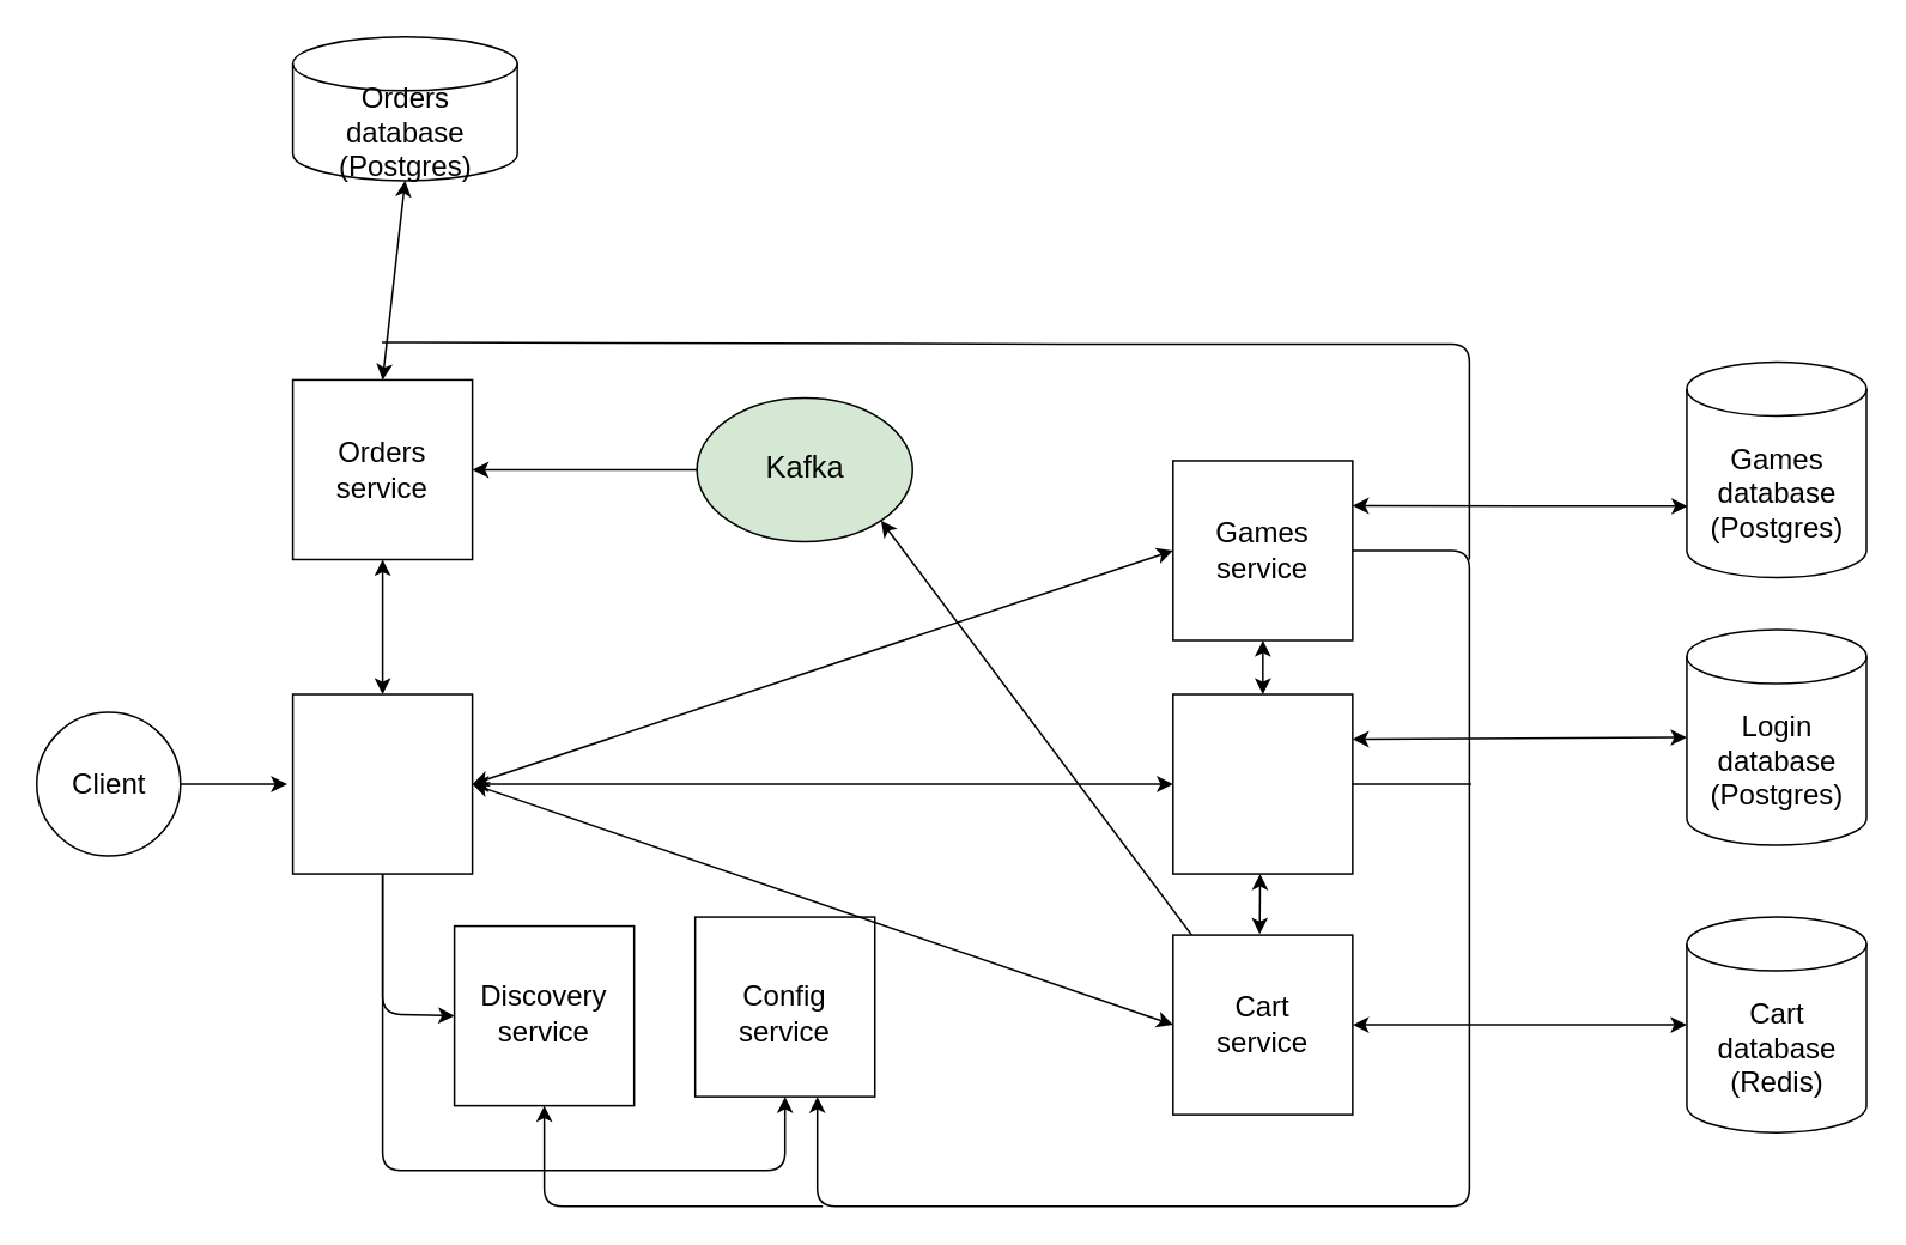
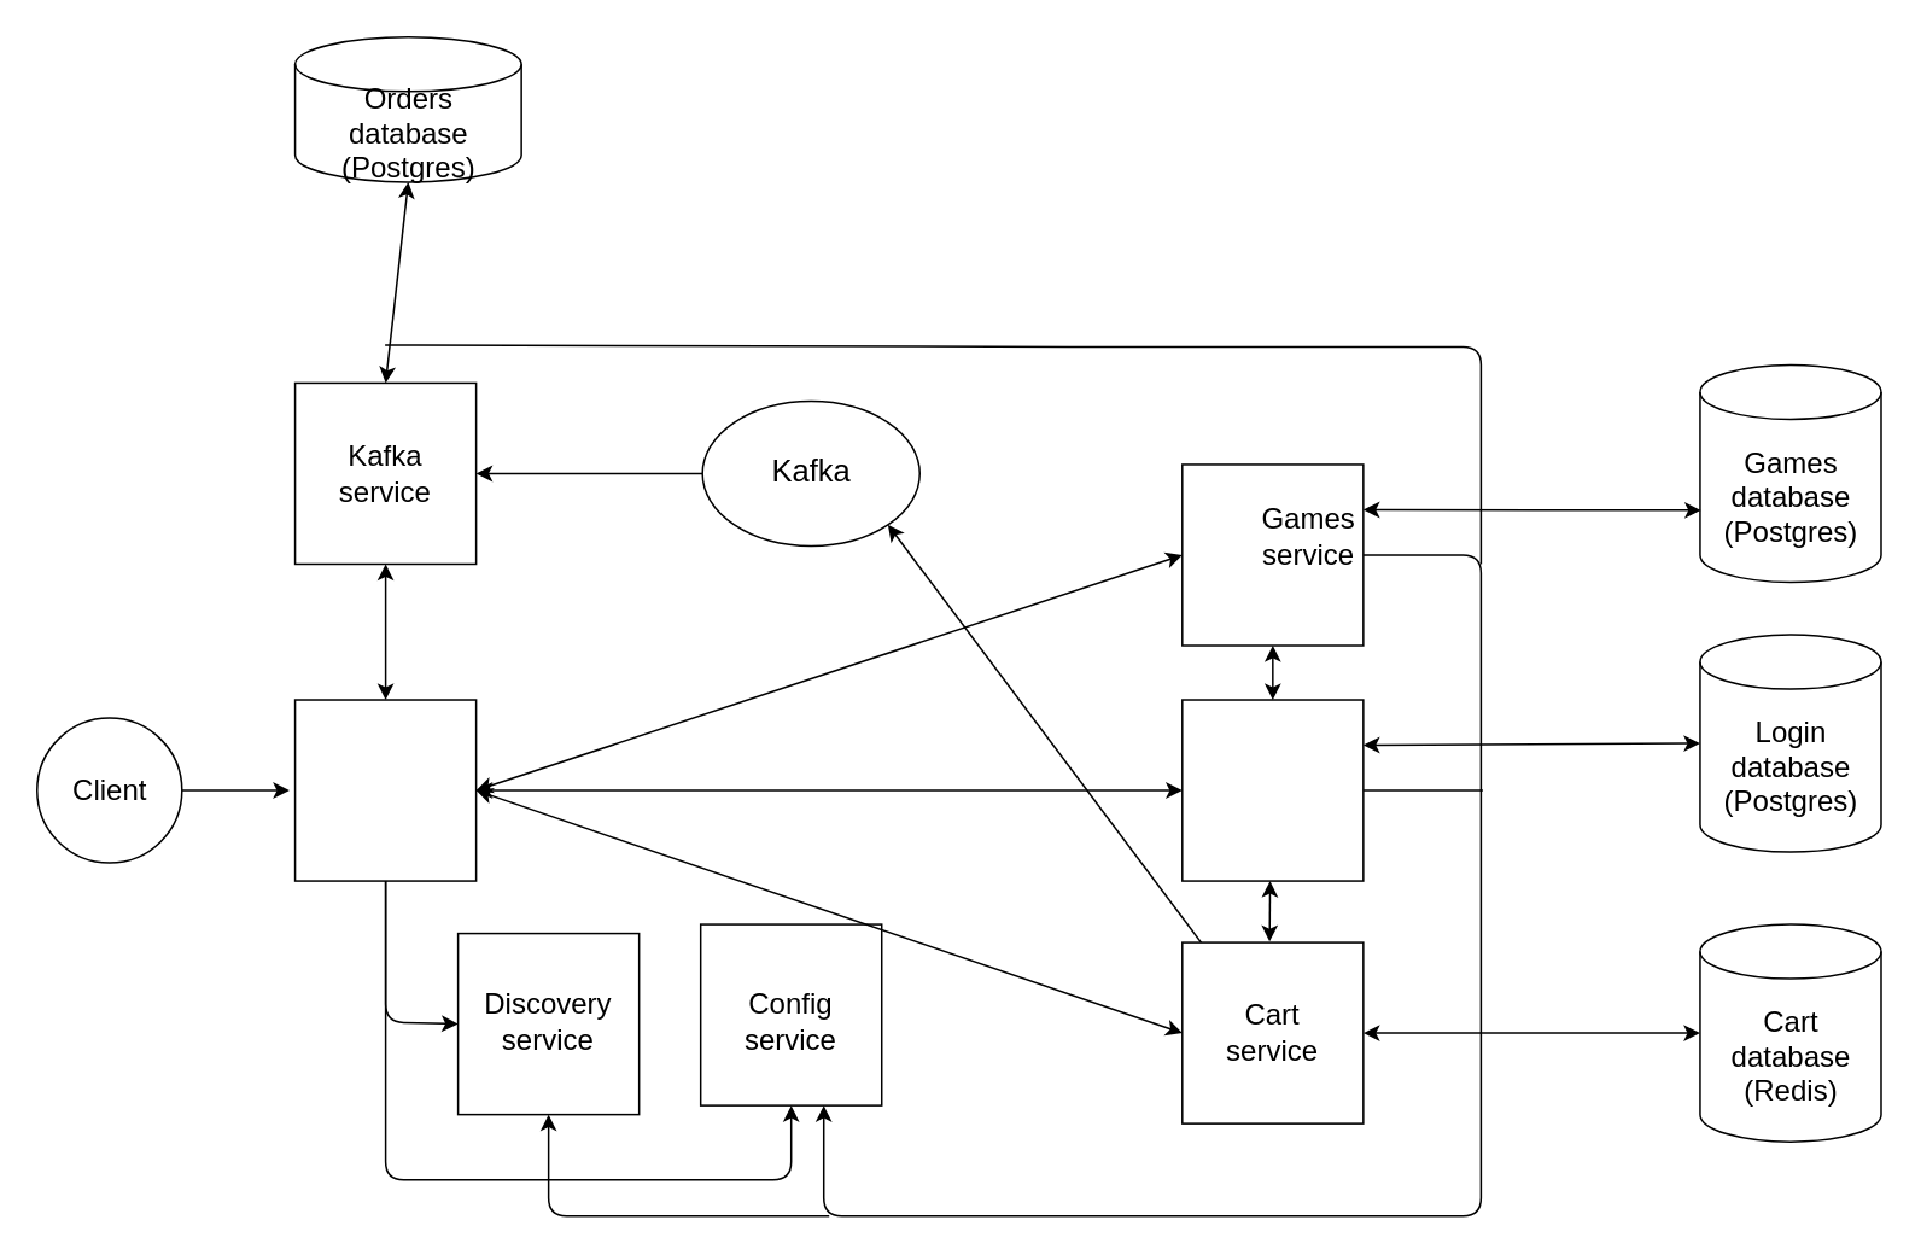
  <mxCell id="0" />
  <mxCell id="1" parent="0" />
  <mxCell id="2" value="" style="whiteSpace=wrap;html=1;aspect=fixed;strokeWidth=1;" parent="1" vertex="1"><mxGeometry x="162.5" y="386" width="100" height="100" as="geometry" /></mxCell>
  <mxCell id="3" value="" style="whiteSpace=wrap;html=1;aspect=fixed;strokeWidth=1;" parent="1" vertex="1"><mxGeometry x="652.5" y="256" width="100" height="100" as="geometry" /></mxCell>
- <mxCell id="4" value="&lt;div style=&quot;font-size: 16px;&quot;&gt;&lt;font style=&quot;font-size: 16px;&quot;&gt;Games&lt;br&gt;&lt;/font&gt;&lt;/div&gt;&lt;div style=&quot;font-size: 16px;&quot;&gt;&lt;font style=&quot;font-size: 16px;&quot;&gt;service&lt;br&gt;&lt;/font&gt;&lt;/div&gt;" style="text;html=1;align=center;verticalAlign=middle;whiteSpace=wrap;rounded=0;strokeWidth=1;" parent="1" vertex="1"><mxGeometry x="675" y="288.5" width="55" height="35" as="geometry" /></mxCell>
+ <mxCell id="4" value="&lt;div style=&quot;font-size: 16px;&quot;&gt;&lt;font style=&quot;font-size: 16px;&quot;&gt;Games&lt;br&gt;&lt;/font&gt;&lt;/div&gt;&lt;div style=&quot;font-size: 16px;&quot;&gt;&lt;font style=&quot;font-size: 16px;&quot;&gt;service&lt;br&gt;&lt;/font&gt;&lt;/div&gt;" style="text;html=1;align=center;verticalAlign=middle;whiteSpace=wrap;rounded=0;strokeWidth=1;" parent="1" vertex="1"><mxGeometry x="695" y="278.5" width="55" height="35" as="geometry" /></mxCell>
  <mxCell id="5" value="" style="whiteSpace=wrap;html=1;aspect=fixed;strokeWidth=1;" parent="1" vertex="1"><mxGeometry x="652.5" y="386" width="100" height="100" as="geometry" /></mxCell>
  <mxCell id="6" value="" style="whiteSpace=wrap;html=1;aspect=fixed;strokeWidth=1;" parent="1" vertex="1"><mxGeometry x="252.5" y="515" width="100" height="100" as="geometry" /></mxCell>
  <mxCell id="7" value="&lt;font style=&quot;font-size: 16px;&quot;&gt;Discovery service&lt;br&gt;&lt;/font&gt;" style="text;html=1;align=center;verticalAlign=middle;whiteSpace=wrap;rounded=0;strokeWidth=1;fontSize=16;" parent="1" vertex="1"><mxGeometry x="275" y="546" width="55" height="35" as="geometry" /></mxCell>
  <mxCell id="8" value="" style="endArrow=classic;html=1;entryX=1;entryY=1;entryDx=0;entryDy=0;strokeWidth=1;exitX=0.108;exitY=0.005;exitDx=0;exitDy=0;exitPerimeter=0;" parent="1" source="25" edge="1"><mxGeometry width="50" height="50" relative="1" as="geometry"><mxPoint x="650" y="530" as="sourcePoint" /><mxPoint x="489.926" y="289.284" as="targetPoint" /></mxGeometry></mxCell>
  <mxCell id="9" value="" style="whiteSpace=wrap;html=1;aspect=fixed;strokeWidth=1;" parent="1" vertex="1"><mxGeometry x="386.5" y="510" width="100" height="100" as="geometry" /></mxCell>
  <mxCell id="10" value="&lt;div&gt;&lt;font style=&quot;font-size: 16px;&quot;&gt;Config&lt;/font&gt;&lt;/div&gt;&lt;div&gt;&lt;font style=&quot;font-size: 16px;&quot;&gt;service&lt;/font&gt;&lt;/div&gt;" style="text;html=1;align=center;verticalAlign=middle;whiteSpace=wrap;rounded=0;strokeWidth=1;fontSize=16;" parent="1" vertex="1"><mxGeometry x="409" y="546" width="55" height="35" as="geometry" /></mxCell>
  <mxCell id="11" value="" style="endArrow=classic;html=1;exitX=0.5;exitY=1;exitDx=0;exitDy=0;entryX=0;entryY=0.5;entryDx=0;entryDy=0;strokeWidth=1;" parent="1" source="2" target="6" edge="1"><mxGeometry width="50" height="50" relative="1" as="geometry"><mxPoint x="437.5" y="421" as="sourcePoint" /><mxPoint x="212.5" y="581" as="targetPoint" /><Array as="points"><mxPoint x="212.5" y="564" /></Array></mxGeometry></mxCell>
  <mxCell id="12" value="" style="endArrow=classic;html=1;entryX=0.5;entryY=1;entryDx=0;entryDy=0;exitX=0.5;exitY=1;exitDx=0;exitDy=0;strokeWidth=1;" parent="1" source="2" target="9" edge="1"><mxGeometry width="50" height="50" relative="1" as="geometry"><mxPoint x="217.5" y="481" as="sourcePoint" /><mxPoint x="437.5" y="651" as="targetPoint" /><Array as="points"><mxPoint x="212.5" y="651" /><mxPoint x="436.5" y="651" /></Array></mxGeometry></mxCell>
  <mxCell id="13" value="" style="endArrow=classic;html=1;exitX=1;exitY=0.5;exitDx=0;exitDy=0;strokeWidth=1;" parent="1" source="3" edge="1"><mxGeometry width="50" height="50" relative="1" as="geometry"><mxPoint x="757.5" y="341" as="sourcePoint" /><mxPoint x="454.5" y="610" as="targetPoint" /><Array as="points"><mxPoint x="817.5" y="306" /><mxPoint x="817.5" y="671" /><mxPoint x="454.5" y="671" /></Array></mxGeometry></mxCell>
  <mxCell id="14" value="" style="endArrow=none;html=1;exitX=1;exitY=0.5;exitDx=0;exitDy=0;strokeWidth=1;" parent="1" source="5" edge="1"><mxGeometry width="50" height="50" relative="1" as="geometry"><mxPoint x="747.5" y="453.5" as="sourcePoint" /><mxPoint x="818.5" y="436" as="targetPoint" /></mxGeometry></mxCell>
  <mxCell id="15" value="" style="endArrow=classic;html=1;entryX=0.5;entryY=1;entryDx=0;entryDy=0;strokeWidth=1;" parent="1" target="6" edge="1"><mxGeometry width="50" height="50" relative="1" as="geometry"><mxPoint x="457.5" y="671" as="sourcePoint" /><mxPoint x="297.5" y="671" as="targetPoint" /><Array as="points"><mxPoint x="302.5" y="671" /></Array></mxGeometry></mxCell>
  <mxCell id="16" value="" style="endArrow=none;html=1;strokeWidth=1;" parent="1" edge="1"><mxGeometry width="50" height="50" relative="1" as="geometry"><mxPoint x="220" y="190" as="sourcePoint" /><mxPoint x="817.5" y="311" as="targetPoint" /><Array as="points"><mxPoint x="210" y="190" /><mxPoint x="220" y="190" /><mxPoint x="600" y="191" /><mxPoint x="817.5" y="191" /></Array></mxGeometry></mxCell>
  <mxCell id="17" value="&lt;div style=&quot;font-size: 16px;&quot;&gt;&lt;font style=&quot;font-size: 16px;&quot;&gt;Login &lt;br&gt;&lt;/font&gt;&lt;/div&gt;&lt;div style=&quot;font-size: 16px;&quot;&gt;&lt;font style=&quot;font-size: 16px;&quot;&gt;database&lt;/font&gt;&lt;/div&gt;&lt;font style=&quot;font-size: 16px;&quot;&gt;(Postgres)&lt;/font&gt;" style="shape=cylinder3;whiteSpace=wrap;html=1;boundedLbl=1;backgroundOutline=1;size=15;strokeWidth=1;" parent="1" vertex="1"><mxGeometry x="938.5" y="350" width="100" height="120" as="geometry" /></mxCell>
  <mxCell id="18" value="" style="endArrow=classic;startArrow=classic;html=1;exitX=1;exitY=0.25;exitDx=0;exitDy=0;entryX=0;entryY=0.5;entryDx=0;entryDy=0;entryPerimeter=0;strokeWidth=1;" parent="1" source="5" target="17" edge="1"><mxGeometry width="50" height="50" relative="1" as="geometry"><mxPoint x="977.5" y="496" as="sourcePoint" /><mxPoint x="867.5" y="411" as="targetPoint" /></mxGeometry></mxCell>
  <mxCell id="19" style="edgeStyle=orthogonalEdgeStyle;rounded=0;orthogonalLoop=1;jettySize=auto;html=1;exitX=1;exitY=0.5;exitDx=0;exitDy=0;entryX=-0.031;entryY=0.5;entryDx=0;entryDy=0;entryPerimeter=0;fontSize=16;strokeWidth=1;" parent="1" source="20" target="2" edge="1"><mxGeometry relative="1" as="geometry" /></mxCell>
  <mxCell id="20" value="" style="ellipse;whiteSpace=wrap;html=1;aspect=fixed;fontSize=16;strokeWidth=1;" parent="1" vertex="1"><mxGeometry x="20" y="396" width="80" height="80" as="geometry" /></mxCell>
  <mxCell id="21" value="&lt;font style=&quot;font-size: 16px;&quot;&gt;Client&lt;/font&gt;" style="text;html=1;align=center;verticalAlign=middle;whiteSpace=wrap;rounded=0;strokeWidth=1;" parent="1" vertex="1"><mxGeometry x="32.5" y="418.5" width="55" height="35" as="geometry" /></mxCell>
  <mxCell id="22" value="&lt;div style=&quot;font-size: 16px;&quot;&gt;&lt;font style=&quot;font-size: 16px;&quot;&gt;Games &lt;br&gt;&lt;/font&gt;&lt;/div&gt;&lt;div style=&quot;font-size: 16px;&quot;&gt;&lt;font style=&quot;font-size: 16px;&quot;&gt;database&lt;/font&gt;&lt;/div&gt;&lt;div style=&quot;font-size: 16px;&quot;&gt;&lt;font style=&quot;font-size: 16px;&quot;&gt;(Postgres)&lt;br&gt;&lt;/font&gt;&lt;/div&gt;" style="shape=cylinder3;whiteSpace=wrap;html=1;boundedLbl=1;backgroundOutline=1;size=15;strokeWidth=1;" parent="1" vertex="1"><mxGeometry x="938.5" y="201" width="100" height="120" as="geometry" /></mxCell>
  <mxCell id="23" value="&amp;nbsp;" style="text;whiteSpace=wrap;html=1;fontSize=16;" parent="1" vertex="1"><mxGeometry x="948.5" y="360" width="30" height="30" as="geometry" /></mxCell>
  <mxCell id="24" value="" style="endArrow=classic;startArrow=classic;html=1;rounded=0;fontSize=16;strokeColor=default;strokeWidth=1;exitX=1;exitY=0.25;exitDx=0;exitDy=0;entryX=0.005;entryY=0.669;entryDx=0;entryDy=0;entryPerimeter=0;" parent="1" source="3" target="22" edge="1"><mxGeometry width="50" height="50" relative="1" as="geometry"><mxPoint x="838.5" y="380" as="sourcePoint" /><mxPoint x="888.5" y="330" as="targetPoint" /></mxGeometry></mxCell>
  <mxCell id="25" value="" style="whiteSpace=wrap;html=1;aspect=fixed;strokeWidth=1;" parent="1" vertex="1"><mxGeometry x="652.5" y="520" width="100" height="100" as="geometry" /></mxCell>
  <mxCell id="26" value="" style="whiteSpace=wrap;html=1;aspect=fixed;strokeWidth=1;" parent="1" vertex="1"><mxGeometry x="162.5" y="211" width="100" height="100" as="geometry" /></mxCell>
- <mxCell id="27" value="&lt;div&gt;&lt;font style=&quot;font-size: 16px;&quot;&gt;Orders&lt;/font&gt;&lt;/div&gt;&lt;div&gt;&lt;font style=&quot;font-size: 16px;&quot;&gt;service&lt;br&gt;&lt;/font&gt;&lt;/div&gt;" style="text;html=1;align=center;verticalAlign=middle;whiteSpace=wrap;rounded=0;strokeWidth=1;" parent="1" vertex="1"><mxGeometry x="185" y="243.5" width="55" height="35" as="geometry" /></mxCell>
- <mxCell id="28" value="&lt;font style=&quot;font-size: 17px&quot;&gt;Kafka&lt;/font&gt;" style="ellipse;whiteSpace=wrap;html=1;strokeWidth=1;fillColor=#d5e8d4;" parent="1" vertex="1"><mxGeometry x="387.5" y="221" width="120" height="80" as="geometry" /></mxCell>
+ <mxCell id="27" value="&lt;div&gt;&lt;font style=&quot;font-size: 16px;&quot;&gt;Kafka&lt;/font&gt;&lt;/div&gt;&lt;div&gt;&lt;font style=&quot;font-size: 16px;&quot;&gt;service&lt;br&gt;&lt;/font&gt;&lt;/div&gt;" style="text;html=1;align=center;verticalAlign=middle;whiteSpace=wrap;rounded=0;strokeWidth=1;" parent="1" vertex="1"><mxGeometry x="185" y="243.5" width="55" height="35" as="geometry" /></mxCell>
+ <mxCell id="28" value="&lt;font style=&quot;font-size: 17px&quot;&gt;Kafka&lt;/font&gt;" style="ellipse;whiteSpace=wrap;html=1;strokeWidth=1;" parent="1" vertex="1"><mxGeometry x="387.5" y="221" width="120" height="80" as="geometry" /></mxCell>
  <mxCell id="29" value="" style="endArrow=classic;html=1;exitX=0;exitY=0.5;exitDx=0;exitDy=0;entryX=1;entryY=0.5;entryDx=0;entryDy=0;strokeWidth=1;" parent="1" source="28" target="26" edge="1"><mxGeometry width="50" height="50" relative="1" as="geometry"><mxPoint x="317.5" y="281" as="sourcePoint" /><mxPoint x="367.5" y="231" as="targetPoint" /></mxGeometry></mxCell>
  <mxCell id="30" value="" style="endArrow=classic;startArrow=classic;html=1;exitX=1;exitY=0.5;exitDx=0;exitDy=0;entryX=0;entryY=0.5;entryDx=0;entryDy=0;entryPerimeter=0;strokeWidth=1;" parent="1" source="25" target="31" edge="1"><mxGeometry width="50" height="50" relative="1" as="geometry"><mxPoint x="752.5" y="593.5" as="sourcePoint" /><mxPoint x="938.5" y="592.5" as="targetPoint" /></mxGeometry></mxCell>
  <mxCell id="31" value="&lt;font style=&quot;font-size: 16px;&quot;&gt;Cart database&lt;/font&gt;&lt;div style=&quot;font-size: 16px;&quot;&gt;&lt;div style=&quot;font-size: 16px;&quot;&gt;&lt;font style=&quot;font-size: 16px;&quot;&gt;(Redis)&lt;br&gt;&lt;/font&gt;&lt;/div&gt;&lt;/div&gt;" style="shape=cylinder3;whiteSpace=wrap;html=1;boundedLbl=1;backgroundOutline=1;size=15;strokeWidth=1;" parent="1" vertex="1"><mxGeometry x="938.5" y="510" width="100" height="120" as="geometry" /></mxCell>
  <mxCell id="32" value="" style="endArrow=classic;startArrow=classic;html=1;strokeWidth=1;exitX=0.482;exitY=-0.005;exitDx=0;exitDy=0;exitPerimeter=0;" parent="1" source="25" edge="1"><mxGeometry width="50" height="50" relative="1" as="geometry"><mxPoint x="704" y="536" as="sourcePoint" /><mxPoint x="701" y="486" as="targetPoint" /><Array as="points" /></mxGeometry></mxCell>
  <mxCell id="33" value="&lt;div style=&quot;font-size: 16px;&quot;&gt;&lt;font style=&quot;font-size: 16px;&quot;&gt;Cart service&lt;br&gt;&lt;/font&gt;&lt;/div&gt;" style="text;html=1;align=center;verticalAlign=middle;whiteSpace=wrap;rounded=0;strokeWidth=1;" parent="1" vertex="1"><mxGeometry x="675" y="552.5" width="55" height="35" as="geometry" /></mxCell>
  <mxCell id="34" value="" style="endArrow=classic;startArrow=classic;html=1;strokeWidth=1;entryX=0.5;entryY=1;entryDx=0;entryDy=0;exitX=0.5;exitY=0;exitDx=0;exitDy=0;" parent="1" source="5" target="3" edge="1"><mxGeometry width="50" height="50" relative="1" as="geometry"><mxPoint x="703" y="390" as="sourcePoint" /><mxPoint x="711" y="496" as="targetPoint" /><Array as="points" /></mxGeometry></mxCell>
  <mxCell id="35" value="&lt;div style=&quot;font-size: 16px;&quot;&gt;&lt;font style=&quot;font-size: 16px;&quot;&gt;Orders&lt;br&gt;&lt;/font&gt;&lt;/div&gt;&lt;div style=&quot;font-size: 16px;&quot;&gt;&lt;font style=&quot;font-size: 16px;&quot;&gt;database&lt;/font&gt;&lt;/div&gt;&lt;div style=&quot;font-size: 16px;&quot;&gt;&lt;font style=&quot;font-size: 16px;&quot;&gt;(Postgres)&lt;br&gt;&lt;/font&gt;&lt;/div&gt;" style="shape=cylinder3;whiteSpace=wrap;html=1;boundedLbl=1;backgroundOutline=1;size=15;strokeWidth=1;" parent="1" vertex="1"><mxGeometry x="162.5" y="20" width="125" height="80" as="geometry" /></mxCell>
  <mxCell id="36" value="" style="endArrow=classic;startArrow=classic;html=1;exitX=0.5;exitY=1;exitDx=0;exitDy=0;entryX=0.5;entryY=0;entryDx=0;entryDy=0;strokeWidth=1;exitPerimeter=0;" parent="1" source="35" target="26" edge="1"><mxGeometry width="50" height="50" relative="1" as="geometry"><mxPoint x="762.5" y="580" as="sourcePoint" /><mxPoint x="948.5" y="580" as="targetPoint" /></mxGeometry></mxCell>
  <mxCell id="37" value="" style="endArrow=classic;startArrow=classic;html=1;rounded=0;entryX=0;entryY=0.5;entryDx=0;entryDy=0;exitX=1;exitY=0.5;exitDx=0;exitDy=0;" edge="1" parent="1" source="2" target="25"><mxGeometry width="50" height="50" relative="1" as="geometry"><mxPoint x="320" y="530" as="sourcePoint" /><mxPoint x="370" y="480" as="targetPoint" /></mxGeometry></mxCell>
  <mxCell id="38" value="" style="endArrow=classic;startArrow=classic;html=1;rounded=0;entryX=0;entryY=0.5;entryDx=0;entryDy=0;exitX=1;exitY=0.5;exitDx=0;exitDy=0;" edge="1" parent="1" source="2" target="5"><mxGeometry width="50" height="50" relative="1" as="geometry"><mxPoint x="300" y="440" as="sourcePoint" /><mxPoint x="350" y="390" as="targetPoint" /></mxGeometry></mxCell>
  <mxCell id="39" value="" style="endArrow=classic;startArrow=classic;html=1;rounded=0;entryX=0;entryY=0.5;entryDx=0;entryDy=0;exitX=1;exitY=0.5;exitDx=0;exitDy=0;" edge="1" parent="1" source="2" target="3"><mxGeometry width="50" height="50" relative="1" as="geometry"><mxPoint x="350" y="400" as="sourcePoint" /><mxPoint x="400" y="350" as="targetPoint" /></mxGeometry></mxCell>
  <mxCell id="40" value="" style="endArrow=classic;startArrow=classic;html=1;rounded=0;entryX=0.5;entryY=1;entryDx=0;entryDy=0;exitX=0.5;exitY=0;exitDx=0;exitDy=0;" edge="1" parent="1" source="2" target="26"><mxGeometry width="50" height="50" relative="1" as="geometry"><mxPoint x="213" y="380" as="sourcePoint" /><mxPoint x="230" y="330" as="targetPoint" /></mxGeometry></mxCell>
